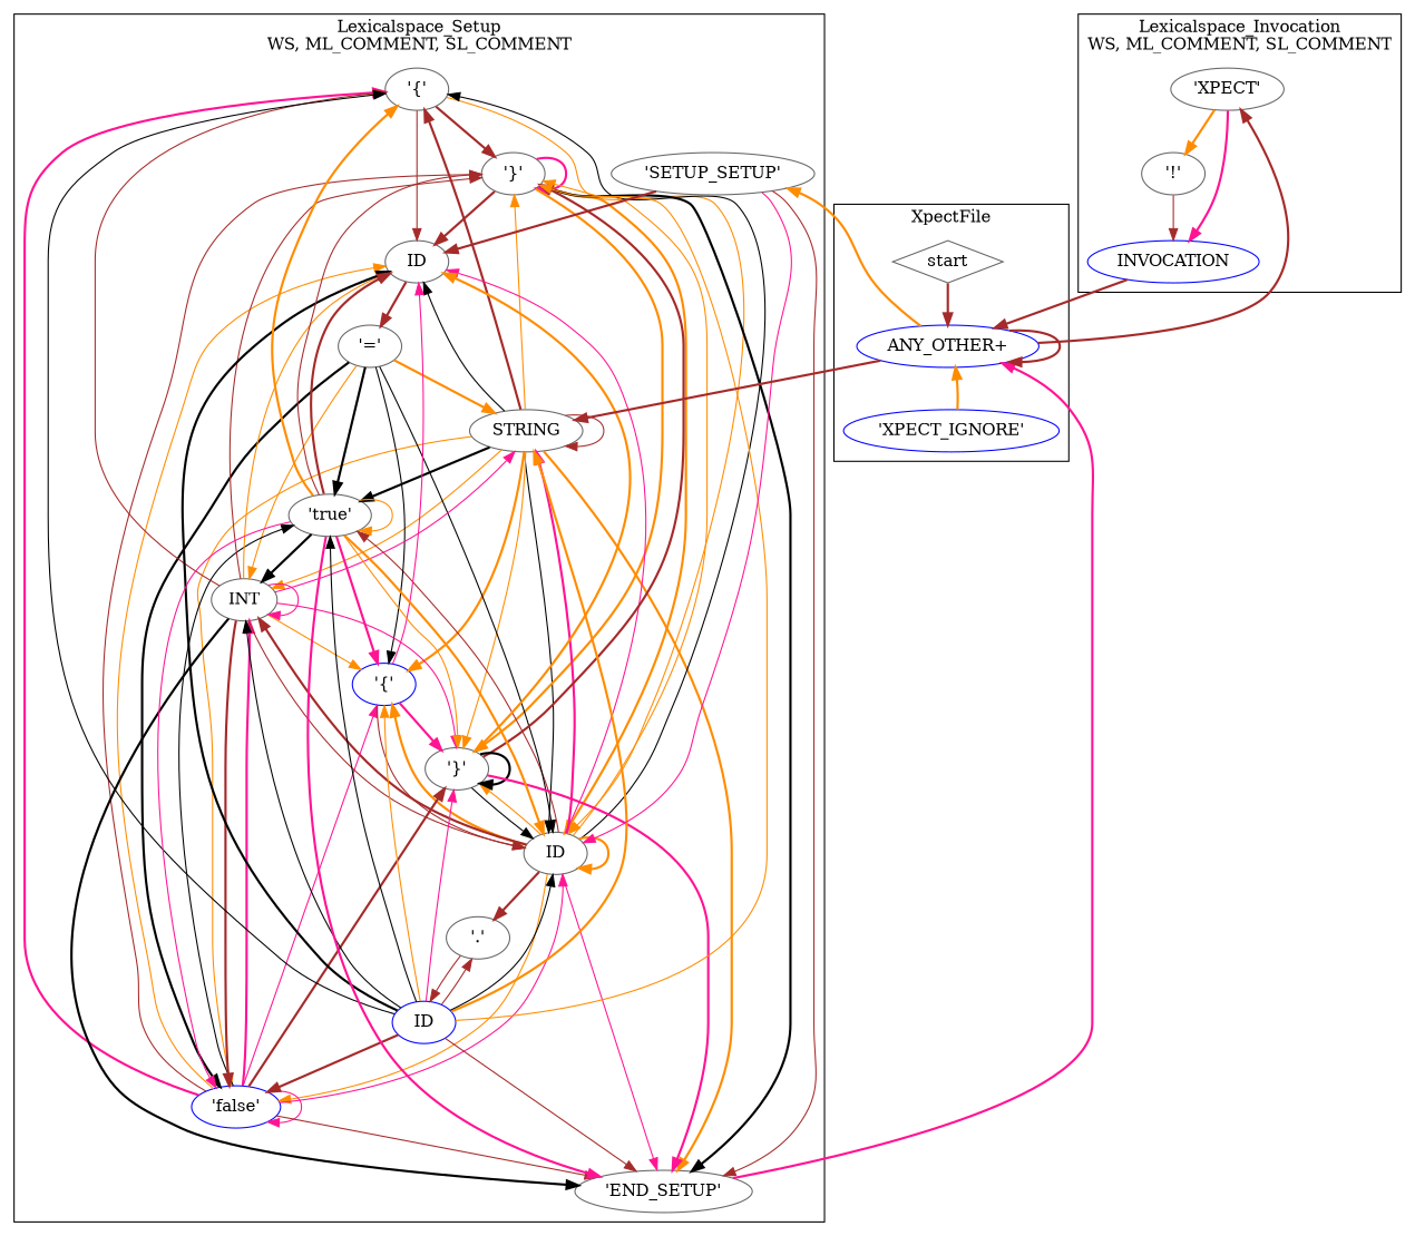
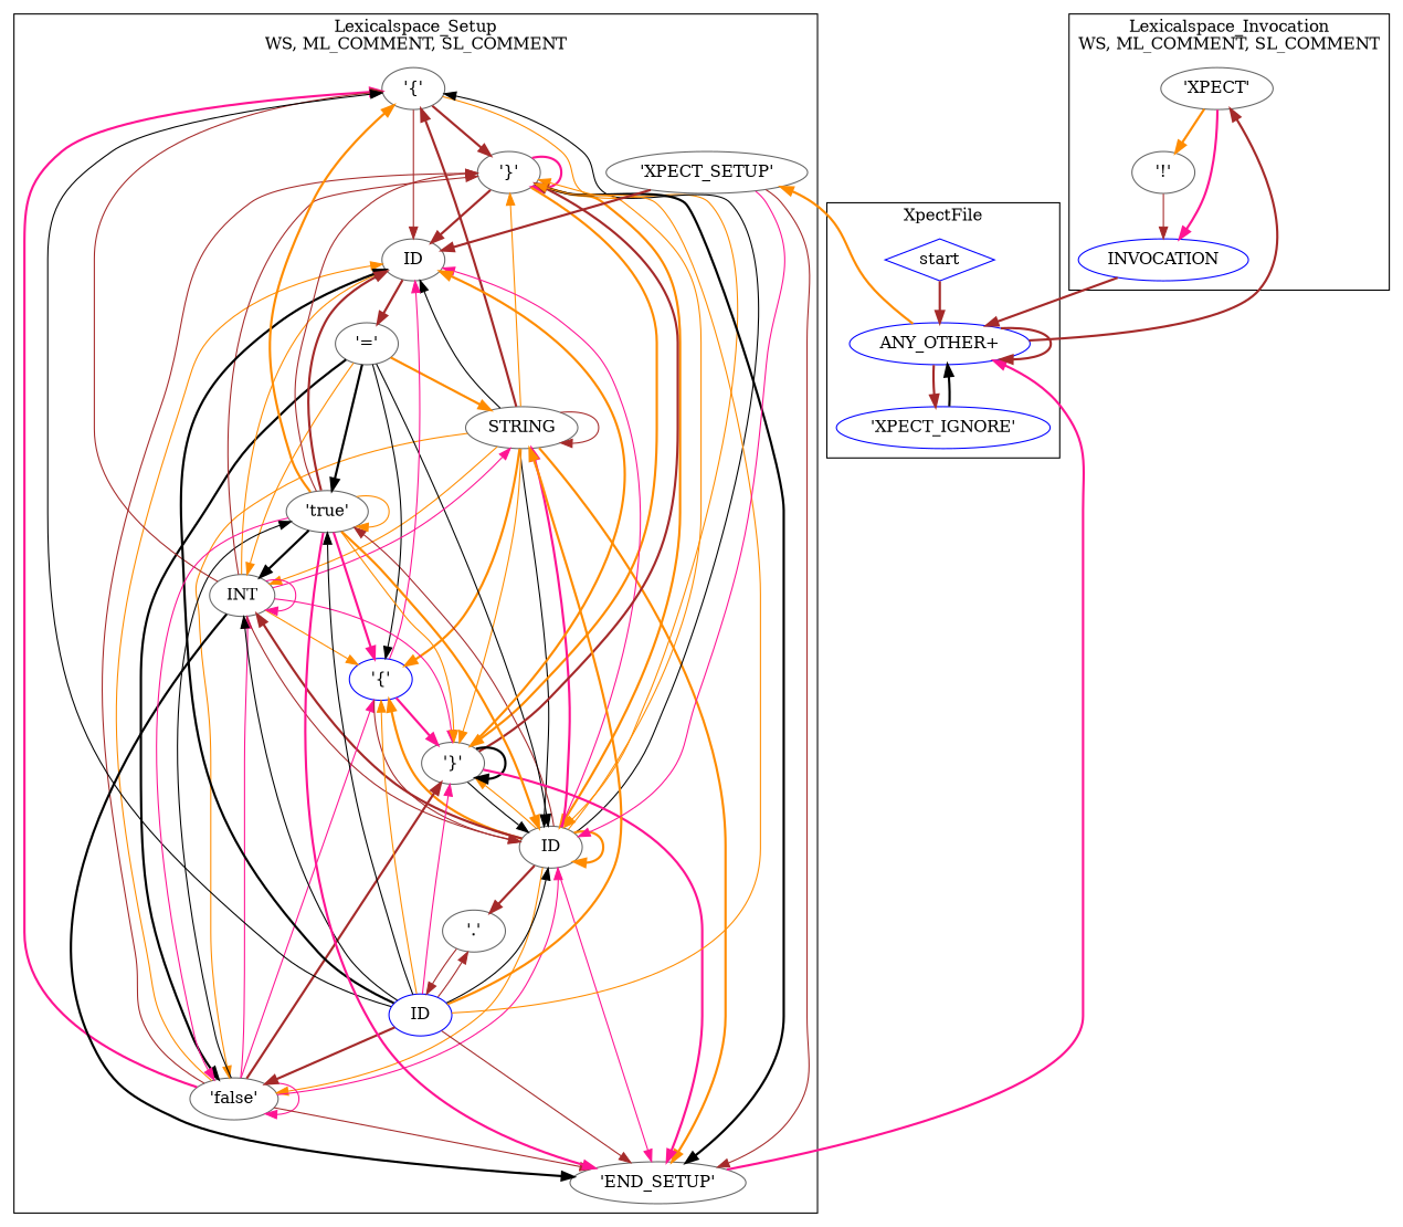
  digraph {
    node [color=gray40]
    edge [color=brown style=solid]
    n1 [label="'{'"]
    n2 [label=STRING]
    n3 [label="'}'"]
    n4 [label=ID]
    n5 [label="'.'"]
    n6 [label=ID]
    n7 [label="'='"]
    n8 [label="'}'"]
-   n9 [color=blue label="'false'"]
+   n9 [label="'false'"]
    n10 [color=blue label="'{'"]
    n11 [label="'END_SETUP'"]
    n12 [label=INT]
    n13 [color=blue label=ID]
    n14 [label="'true'"]
-   n15 [label="'SETUP_SETUP'"]
-   n16 [label=start shape=diamond]
+   n15 [label="'XPECT_SETUP'"]
+   n16 [color=blue label=start shape=diamond]
    n17 [color=blue label="ANY_OTHER+"]
    n18 [color=blue label="'XPECT_IGNORE'"]
    n19 [label="'XPECT'"]
    n20 [label="'!'"]
    n21 [color=blue label=INVOCATION]
    subgraph cluster_1 {
      label="Lexicalspace_Setup\nWS, ML_COMMENT, SL_COMMENT"
      n1
      n2
      n3
      n4
      n5
      n6
      n7
      n8
      n9
      n10
      n11
      n12
      n13
      n14
      n15
    }
    subgraph cluster_2 {
      label="XpectFile\n"
      n16
      n17
      n18
    }
    subgraph cluster_3 {
      label="Lexicalspace_Invocation\nWS, ML_COMMENT, SL_COMMENT"
      n19
      n20
      n21
    }
    n1 -> n3 [style=bold]
    n1 -> n4
    n1 -> n6 [color=darkorange]
    n2 -> n1 [style=bold]
    n2 -> n2
    n2 -> n3 [color=darkorange]
    n2 -> n4 [color=black]
    n2 -> n6 [color=black]
    n2 -> n8 [color=darkorange]
    n2 -> n9 [color=darkorange]
    n2 -> n10 [color=darkorange style=bold]
    n2 -> n11 [color=darkorange style=bold]
    n2 -> n12 [color=darkorange]
-   n2 -> n14 [color=black style=bold]
    n3 -> n3 [color=deeppink style=bold]
    n3 -> n4 [style=bold]
    n3 -> n6 [color=darkorange style=bold]
    n3 -> n8 [color=darkorange style=bold]
    n3 -> n11 [color=black style=bold]
    n4 -> n7 [style=bold]
    n5 -> n13
    n6 -> n1 [color=black]
    n6 -> n2 [color=deeppink style=bold]
    n6 -> n3 [color=darkorange]
    n6 -> n4 [color=deeppink]
    n6 -> n5 [style=bold]
    n6 -> n6 [color=darkorange style=bold]
    n6 -> n8 [color=darkorange]
    n6 -> n9 [color=darkorange]
    n6 -> n10 [color=darkorange style=bold]
    n6 -> n11 [color=deeppink]
    n6 -> n12 [style=bold]
    n6 -> n14
    n7 -> n2 [color=darkorange style=bold]
    n7 -> n6 [color=black]
    n7 -> n9 [color=black style=bold]
    n7 -> n10 [color=black]
    n7 -> n12 [color=darkorange]
    n7 -> n14 [color=black style=bold]
    n8 -> n3 [style=bold]
    n8 -> n4 [color=darkorange style=bold]
    n8 -> n6 [color=black]
    n8 -> n8 [color=black style=bold]
    n8 -> n11 [color=deeppink style=bold]
    n9 -> n1 [color=deeppink style=bold]
    n9 -> n3
    n9 -> n4 [color=darkorange]
    n9 -> n6 [color=deeppink]
    n9 -> n8 [style=bold]
    n9 -> n9 [color=deeppink]
    n9 -> n10 [color=deeppink]
    n9 -> n11
-   n9 -> n12 [color=deeppink style=bold]
+   n9 -> n12 [color=deeppink]
    n9 -> n14 [color=black]
    n10 -> n4 [color=deeppink]
    n10 -> n6
    n10 -> n8 [color=deeppink style=bold]
    n11 -> n17 [color=deeppink style=bold]
    n12 -> n1
    n12 -> n2 [color=deeppink]
    n12 -> n3
    n12 -> n4 [color=darkorange]
    n12 -> n6
    n12 -> n8 [color=deeppink]
-   n12 -> n9 [style=bold]
    n12 -> n10 [color=darkorange]
    n12 -> n11 [color=black style=bold]
    n12 -> n12 [color=deeppink]
    n13 -> n1 [color=black]
    n13 -> n2 [color=darkorange style=bold]
    n13 -> n3 [color=darkorange]
    n13 -> n4 [color=black style=bold]
    n13 -> n5
    n13 -> n6 [color=black]
    n13 -> n8 [color=deeppink]
    n13 -> n9 [style=bold]
    n13 -> n10 [color=darkorange]
    n13 -> n11
    n13 -> n12 [color=black]
    n13 -> n14 [color=black]
    n14 -> n1 [color=darkorange style=bold]
    n14 -> n3
    n14 -> n4 [style=bold]
    n14 -> n6 [color=darkorange style=bold]
    n14 -> n8 [color=darkorange]
    n14 -> n9 [color=deeppink]
    n14 -> n10 [color=deeppink style=bold]
    n14 -> n11 [color=deeppink style=bold]
    n14 -> n12 [color=black style=bold]
    n14 -> n14 [color=darkorange]
    n15 -> n4 [style=bold]
    n15 -> n6 [color=deeppink]
    n15 -> n11
    n16 -> n17 [style=bold]
    n17 -> n15 [color=darkorange style=bold]
    n17 -> n17 [style=bold]
-   n17 -> n2 [style=bold]
+   n17 -> n18 [style=bold]
    n17 -> n19 [style=bold]
-   n18 -> n17 [color=darkorange style=bold]
+   n18 -> n17 [color=black style=bold]
    n19 -> n20 [color=darkorange style=bold]
    n19 -> n21 [color=deeppink style=bold]
    n20 -> n21
    n21 -> n17 [style=bold]
  }
